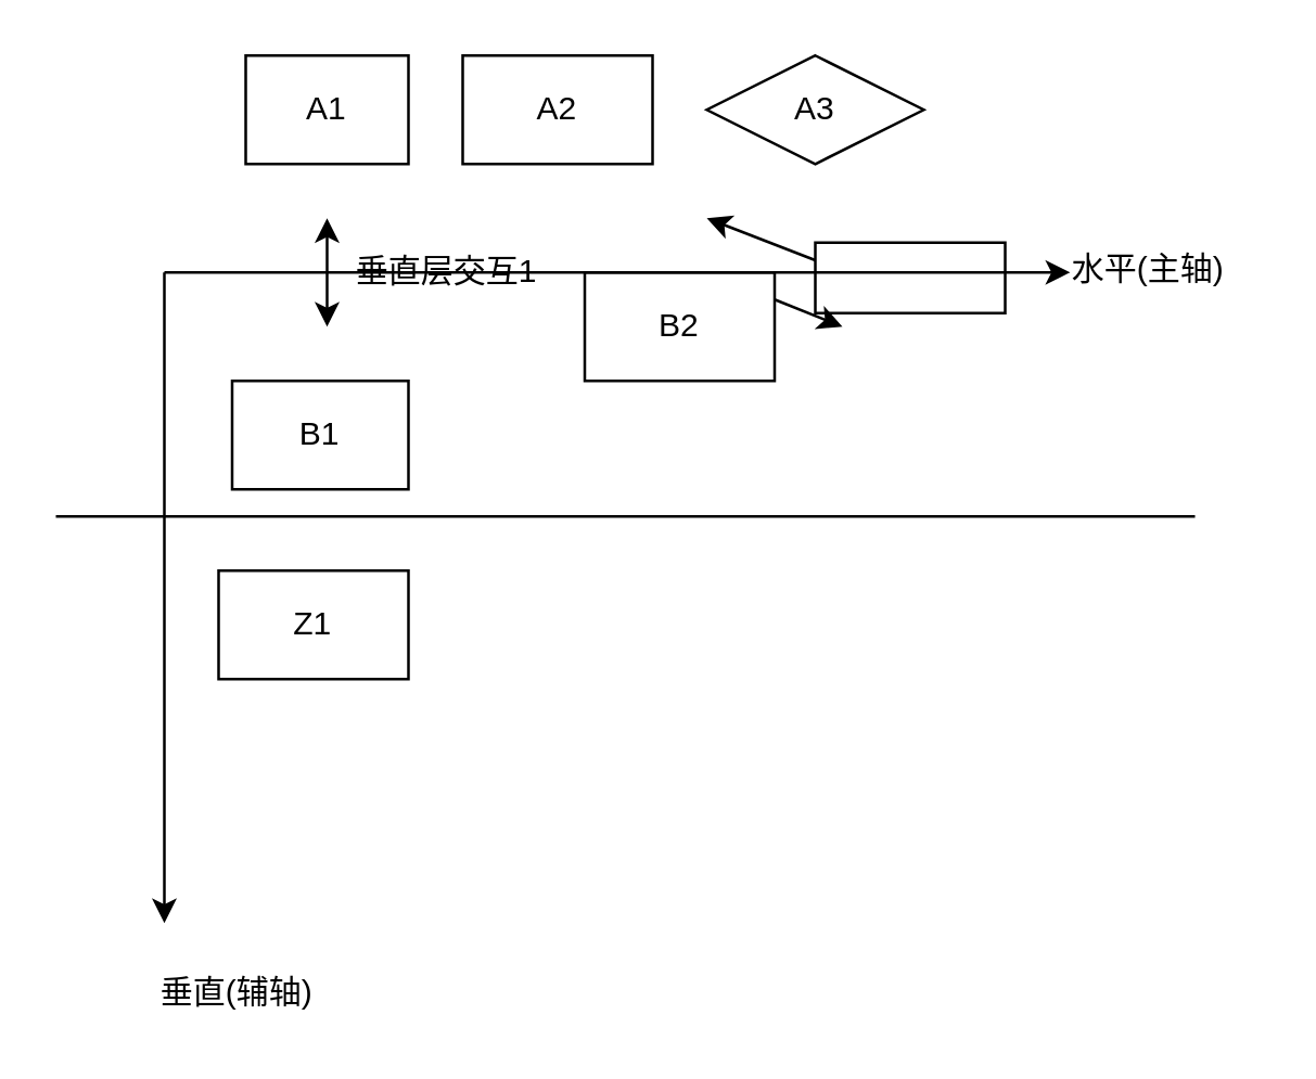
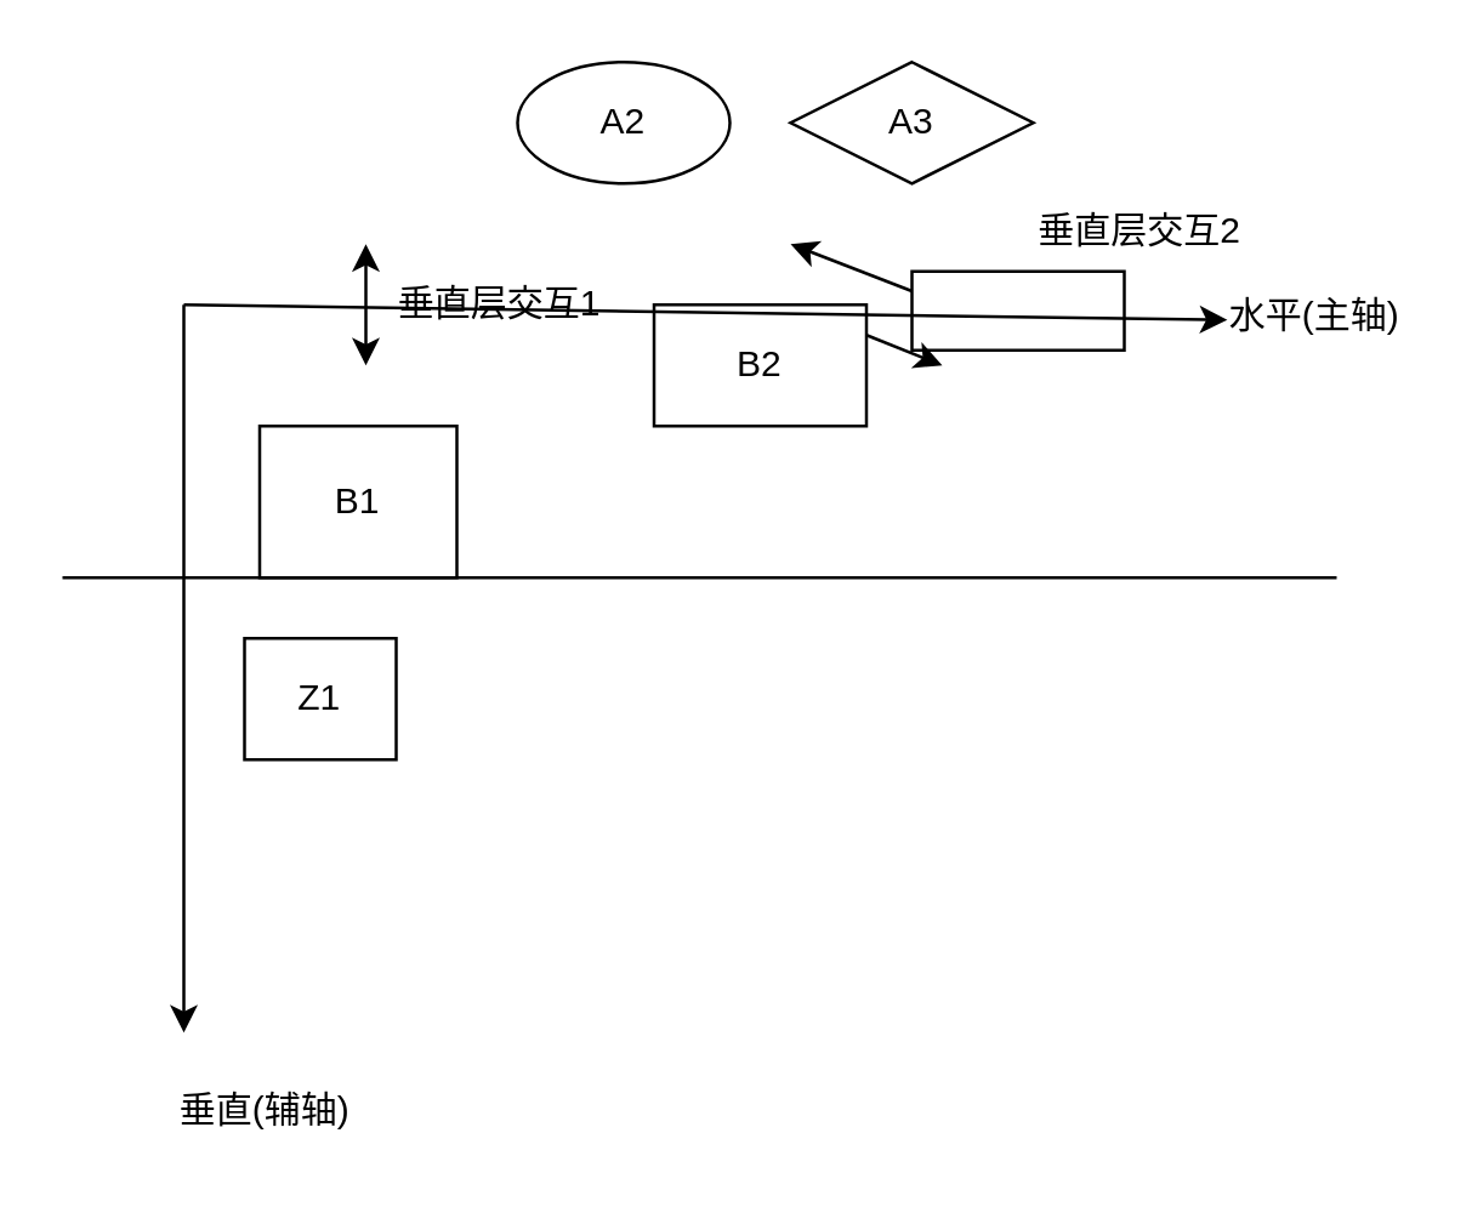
  <mxCell id="0" />
  <mxCell id="1" parent="0" />
  <mxCell id="2" value="" style="rounded=0;whiteSpace=wrap;html=1;" vertex="1" parent="1"><mxGeometry x="300" y="89" width="70" height="26" as="geometry" /></mxCell>
- <mxCell id="3" value="A1" style="rounded=0;whiteSpace=wrap;html=1;" vertex="1" parent="1"><mxGeometry x="90" y="20" width="60" height="40" as="geometry" /></mxCell>
- <mxCell id="4" value="A2" style="rounded=0;whiteSpace=wrap;html=1;" vertex="1" parent="1"><mxGeometry x="170" y="20" width="70" height="40" as="geometry" /></mxCell>
+ <mxCell id="4" value="A2" style="ellipse;whiteSpace=wrap;html=1;" vertex="1" parent="1"><mxGeometry x="170" y="20" width="70" height="40" as="geometry" /></mxCell>
  <mxCell id="5" value="A3" style="rhombus;whiteSpace=wrap;html=1;" vertex="1" parent="1"><mxGeometry x="260" y="20" width="80" height="40" as="geometry" /></mxCell>
  <mxCell id="6" value="" style="endArrow=classic;html=1;" edge="1" parent="1"><mxGeometry width="50" height="50" relative="1" as="geometry"><mxPoint x="60" y="100" as="sourcePoint" /><mxPoint x="60" y="340" as="targetPoint" /></mxGeometry></mxCell>
- <mxCell id="7" value="水平(主轴)" style="text;html=1;resizable=0;points=[];autosize=1;align=left;verticalAlign=top;spacingTop=-4;" vertex="1" parent="1"><mxGeometry x="393" y="89" width="70" height="20" as="geometry" /></mxCell>
+ <mxCell id="7" value="水平(主轴)" style="text;html=1;resizable=0;points=[];autosize=1;align=left;verticalAlign=top;spacingTop=-4;" vertex="1" parent="1"><mxGeometry x="403" y="94" width="70" height="20" as="geometry" /></mxCell>
  <mxCell id="8" value="垂直(辅轴)" style="text;html=1;resizable=0;points=[];autosize=1;align=left;verticalAlign=top;spacingTop=-4;" vertex="1" parent="1"><mxGeometry x="57" y="356" width="70" height="20" as="geometry" /></mxCell>
- <mxCell id="9" value="B1" style="rounded=0;whiteSpace=wrap;html=1;" vertex="1" parent="1"><mxGeometry x="85" y="140" width="65" height="40" as="geometry" /></mxCell>
+ <mxCell id="9" value="B1" style="rounded=0;whiteSpace=wrap;html=1;" vertex="1" parent="1"><mxGeometry x="85" y="140" width="65" height="50" as="geometry" /></mxCell>
  <mxCell id="10" value="B2" style="rounded=0;whiteSpace=wrap;html=1;" vertex="1" parent="1"><mxGeometry x="215" y="100" width="70" height="40" as="geometry" /></mxCell>
- <mxCell id="11" value="Z1" style="rounded=0;whiteSpace=wrap;html=1;" vertex="1" parent="1"><mxGeometry x="80" y="210" width="70" height="40" as="geometry" /></mxCell>
+ <mxCell id="11" value="Z1" style="rounded=0;whiteSpace=wrap;html=1;" vertex="1" parent="1"><mxGeometry x="80" y="210" width="50" height="40" as="geometry" /></mxCell>
  <mxCell id="12" value="" style="endArrow=none;html=1;" edge="1" parent="1"><mxGeometry width="50" height="50" relative="1" as="geometry"><mxPoint y="190" as="sourcePoint" x="20" /><mxPoint x="440" y="190" as="targetPoint" /></mxGeometry></mxCell>
  <mxCell id="13" value="" style="endArrow=classic;startArrow=classic;html=1;" edge="1" parent="1"><mxGeometry width="50" height="50" relative="1" as="geometry"><mxPoint x="120" y="120" as="sourcePoint" /><mxPoint x="120" y="80" as="targetPoint" /></mxGeometry></mxCell>
  <mxCell id="14" value="" style="endArrow=classic;html=1;entryX=0.014;entryY=0.55;entryDx=0;entryDy=0;entryPerimeter=0;" edge="1" parent="1" target="7"><mxGeometry width="50" height="50" relative="1" as="geometry"><mxPoint x="60" y="100" as="sourcePoint" /><mxPoint x="304" y="99" as="targetPoint" /></mxGeometry></mxCell>
  <mxCell id="15" value="" style="endArrow=classic;html=1;exitX=1;exitY=0.25;exitDx=0;exitDy=0;" edge="1" parent="1" source="10"><mxGeometry width="50" height="50" relative="1" as="geometry"><mxPoint x="30" y="450" as="sourcePoint" /><mxPoint x="310" y="120" as="targetPoint" /><Array as="points"><mxPoint x="310" y="120" /></Array></mxGeometry></mxCell>
  <mxCell id="16" value="" style="endArrow=classic;html=1;exitX=0;exitY=0.25;exitDx=0;exitDy=0;" edge="1" parent="1" source="2"><mxGeometry width="50" height="50" relative="1" as="geometry"><mxPoint x="30" y="450" as="sourcePoint" /><mxPoint x="260" y="80" as="targetPoint" /></mxGeometry></mxCell>
  <mxCell id="17" value="垂直层交互1" style="text;html=1;resizable=0;points=[];autosize=1;align=left;verticalAlign=top;spacingTop=-4;" vertex="1" parent="1"><mxGeometry x="129" y="90" width="80" height="20" as="geometry" /></mxCell>
+ <mxCell id="18" value="垂直层交互2" style="text;html=1;resizable=0;points=[];autosize=1;align=left;verticalAlign=top;spacingTop=-4;" vertex="1" parent="1"><mxGeometry x="340" y="66" width="80" height="20" as="geometry" /></mxCell>
